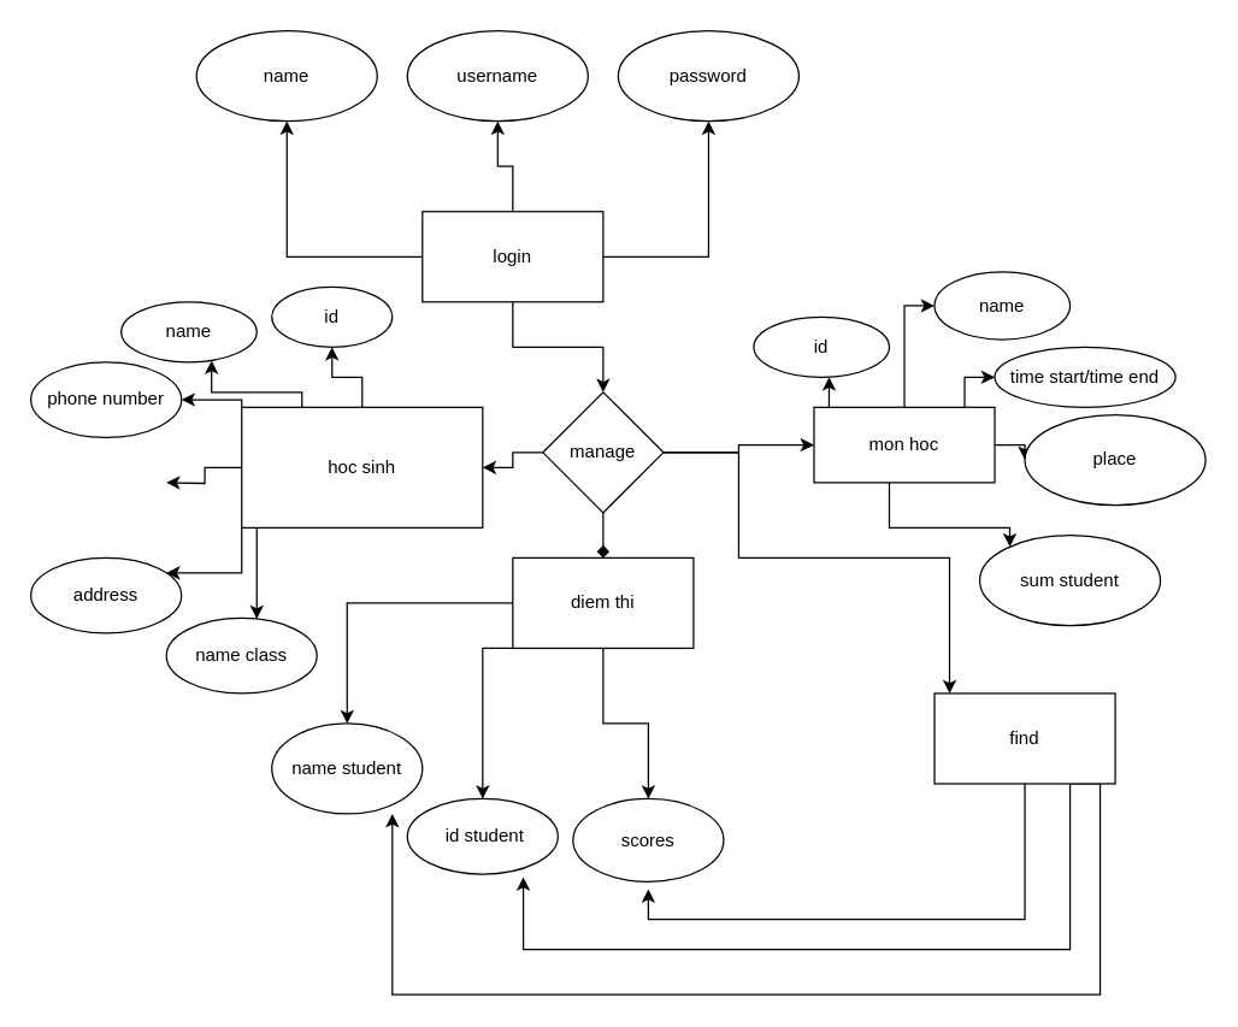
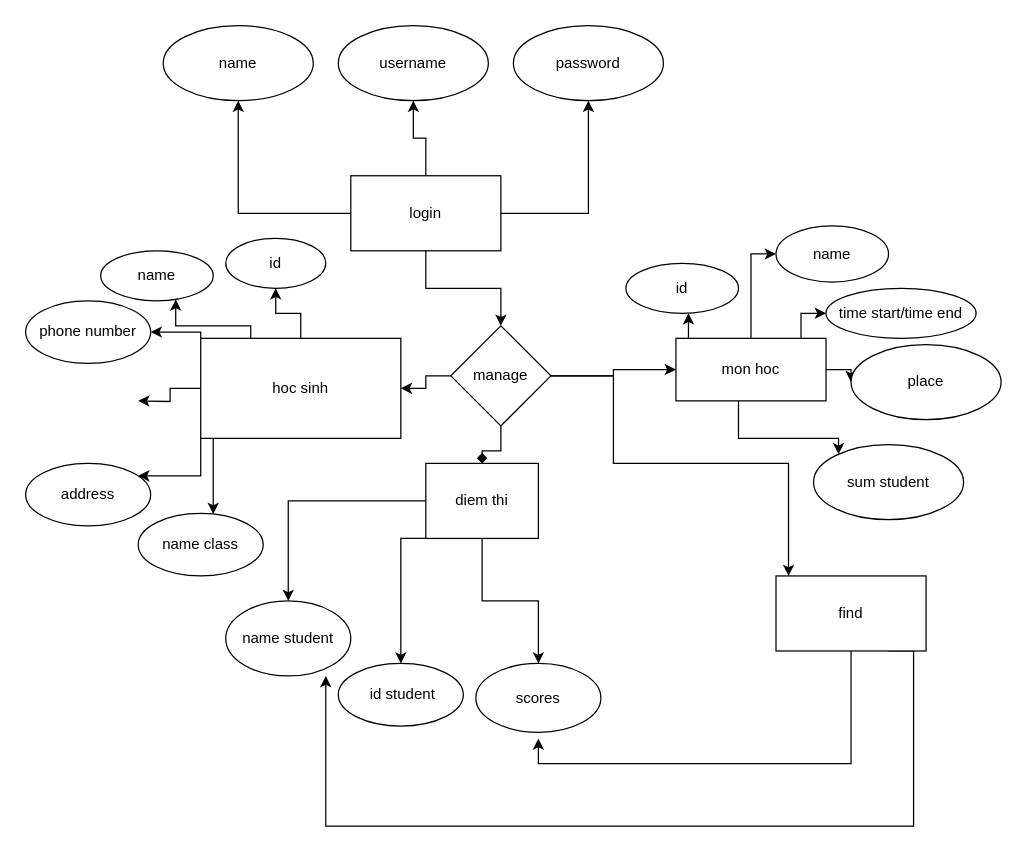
  <mxCell id="0" />
  <mxCell id="1" parent="0" />
  <mxCell id="2" value="" style="edgeStyle=orthogonalEdgeStyle;rounded=0;orthogonalLoop=1;jettySize=auto;html=1;" edge="1" parent="1" source="6" target="7"><mxGeometry relative="1" as="geometry" /></mxCell>
  <mxCell id="3" value="" style="edgeStyle=orthogonalEdgeStyle;rounded=0;orthogonalLoop=1;jettySize=auto;html=1;" edge="1" parent="1" source="6" target="8"><mxGeometry relative="1" as="geometry" /></mxCell>
  <mxCell id="4" value="" style="edgeStyle=orthogonalEdgeStyle;rounded=0;orthogonalLoop=1;jettySize=auto;html=1;" edge="1" parent="1" source="6" target="9"><mxGeometry relative="1" as="geometry" /></mxCell>
  <mxCell id="5" value="" style="edgeStyle=orthogonalEdgeStyle;rounded=0;orthogonalLoop=1;jettySize=auto;html=1;" edge="1" parent="1" source="6" target="14"><mxGeometry relative="1" as="geometry" /></mxCell>
  <mxCell id="6" value="login" style="rounded=0;whiteSpace=wrap;html=1;" vertex="1" parent="1"><mxGeometry x="280" y="140" width="120" height="60" as="geometry" /></mxCell>
  <mxCell id="7" value="name" style="ellipse;whiteSpace=wrap;html=1;rounded=0;" vertex="1" parent="1"><mxGeometry x="130" y="20" width="120" height="60" as="geometry" /></mxCell>
  <mxCell id="8" value="username" style="ellipse;whiteSpace=wrap;html=1;rounded=0;" vertex="1" parent="1"><mxGeometry x="270" y="20" width="120" height="60" as="geometry" /></mxCell>
  <mxCell id="9" value="password" style="ellipse;whiteSpace=wrap;html=1;rounded=0;" vertex="1" parent="1"><mxGeometry x="410" y="20" width="120" height="60" as="geometry" /></mxCell>
  <mxCell id="10" value="" style="edgeStyle=orthogonalEdgeStyle;rounded=0;orthogonalLoop=1;jettySize=auto;html=1;" edge="1" parent="1" source="14" target="21"><mxGeometry relative="1" as="geometry" /></mxCell>
  <mxCell id="11" value="" style="edgeStyle=orthogonalEdgeStyle;rounded=0;orthogonalLoop=1;jettySize=auto;html=1;" edge="1" parent="1" source="14" target="27"><mxGeometry relative="1" as="geometry" /></mxCell>
  <mxCell id="12" value="" style="edgeStyle=orthogonalEdgeStyle;rounded=0;orthogonalLoop=1;jettySize=auto;html=1;endArrow=diamond;" edge="1" parent="1" source="14" target="31"><mxGeometry relative="1" as="geometry" /></mxCell>
  <mxCell id="13" value="" style="edgeStyle=orthogonalEdgeStyle;rounded=0;orthogonalLoop=1;jettySize=auto;html=1;" edge="1" parent="1" source="14" target="48"><mxGeometry relative="1" as="geometry"><Array as="points"><mxPoint x="490" y="300" /><mxPoint x="490" y="370" /><mxPoint x="630" y="370" /></Array></mxGeometry></mxCell>
  <mxCell id="14" value="manage" style="rhombus;whiteSpace=wrap;html=1;rounded=0;" vertex="1" parent="1"><mxGeometry x="360" y="260" width="80" height="80" as="geometry" /></mxCell>
  <mxCell id="15" value="" style="edgeStyle=orthogonalEdgeStyle;rounded=0;orthogonalLoop=1;jettySize=auto;html=1;" edge="1" parent="1" source="21" target="32"><mxGeometry relative="1" as="geometry" /></mxCell>
  <mxCell id="16" value="" style="edgeStyle=orthogonalEdgeStyle;rounded=0;orthogonalLoop=1;jettySize=auto;html=1;" edge="1" parent="1" target="33"><mxGeometry relative="1" as="geometry"><mxPoint x="210" y="280" as="sourcePoint" /><Array as="points"><mxPoint x="200" y="280" /><mxPoint x="200" y="260" /><mxPoint x="140" y="260" /></Array></mxGeometry></mxCell>
  <mxCell id="17" value="" style="edgeStyle=orthogonalEdgeStyle;rounded=0;orthogonalLoop=1;jettySize=auto;html=1;" edge="1" parent="1" source="21" target="34"><mxGeometry relative="1" as="geometry"><Array as="points"><mxPoint x="160" y="265" /></Array></mxGeometry></mxCell>
  <mxCell id="18" value="" style="edgeStyle=orthogonalEdgeStyle;rounded=0;orthogonalLoop=1;jettySize=auto;html=1;" edge="1" parent="1" source="21"><mxGeometry relative="1" as="geometry"><mxPoint x="110" y="320" as="targetPoint" /></mxGeometry></mxCell>
  <mxCell id="19" value="" style="edgeStyle=orthogonalEdgeStyle;rounded=0;orthogonalLoop=1;jettySize=auto;html=1;" edge="1" parent="1" source="21" target="35"><mxGeometry relative="1" as="geometry"><Array as="points"><mxPoint x="160" y="380" /></Array></mxGeometry></mxCell>
  <mxCell id="20" value="" style="edgeStyle=orthogonalEdgeStyle;rounded=0;orthogonalLoop=1;jettySize=auto;html=1;" edge="1" parent="1" source="21" target="36"><mxGeometry relative="1" as="geometry"><Array as="points"><mxPoint x="170" y="370" /><mxPoint x="170" y="370" /></Array></mxGeometry></mxCell>
  <mxCell id="21" value="hoc sinh" style="whiteSpace=wrap;html=1;rounded=0;" vertex="1" parent="1"><mxGeometry x="160" y="270" width="160" height="80" as="geometry" /></mxCell>
  <mxCell id="22" value="" style="edgeStyle=orthogonalEdgeStyle;rounded=0;orthogonalLoop=1;jettySize=auto;html=1;" edge="1" parent="1" source="27" target="37"><mxGeometry relative="1" as="geometry"><Array as="points"><mxPoint x="550" y="260" /><mxPoint x="550" y="260" /></Array></mxGeometry></mxCell>
  <mxCell id="23" value="" style="edgeStyle=orthogonalEdgeStyle;rounded=0;orthogonalLoop=1;jettySize=auto;html=1;" edge="1" parent="1" source="27" target="38"><mxGeometry relative="1" as="geometry"><mxPoint x="610" y="240" as="targetPoint" /><Array as="points"><mxPoint x="600" y="250" /><mxPoint x="600" y="250" /></Array></mxGeometry></mxCell>
  <mxCell id="24" value="" style="edgeStyle=orthogonalEdgeStyle;rounded=0;orthogonalLoop=1;jettySize=auto;html=1;" edge="1" parent="1" source="27" target="39"><mxGeometry relative="1" as="geometry"><Array as="points"><mxPoint x="640" y="250" /></Array></mxGeometry></mxCell>
  <mxCell id="25" value="" style="edgeStyle=orthogonalEdgeStyle;rounded=0;orthogonalLoop=1;jettySize=auto;html=1;" edge="1" parent="1" source="27" target="40"><mxGeometry relative="1" as="geometry" /></mxCell>
  <mxCell id="26" value="" style="edgeStyle=orthogonalEdgeStyle;rounded=0;orthogonalLoop=1;jettySize=auto;html=1;" edge="1" parent="1" source="27" target="41"><mxGeometry relative="1" as="geometry"><Array as="points"><mxPoint x="590" y="350" /><mxPoint x="670" y="350" /></Array></mxGeometry></mxCell>
  <mxCell id="27" value="mon hoc" style="whiteSpace=wrap;html=1;rounded=0;" vertex="1" parent="1"><mxGeometry x="540" y="270" width="120" height="50" as="geometry" /></mxCell>
  <mxCell id="28" value="" style="edgeStyle=orthogonalEdgeStyle;rounded=0;orthogonalLoop=1;jettySize=auto;html=1;" edge="1" parent="1" source="31" target="42"><mxGeometry relative="1" as="geometry" /></mxCell>
  <mxCell id="29" value="" style="edgeStyle=orthogonalEdgeStyle;rounded=0;orthogonalLoop=1;jettySize=auto;html=1;" edge="1" parent="1" source="31" target="43"><mxGeometry relative="1" as="geometry"><Array as="points"><mxPoint x="320" y="430" /></Array></mxGeometry></mxCell>
  <mxCell id="30" value="" style="edgeStyle=orthogonalEdgeStyle;rounded=0;orthogonalLoop=1;jettySize=auto;html=1;" edge="1" parent="1" source="31" target="44"><mxGeometry relative="1" as="geometry" /></mxCell>
- <mxCell id="31" value="diem thi" style="whiteSpace=wrap;html=1;rounded=0;" vertex="1" parent="1"><mxGeometry x="340" y="370" width="120" height="60" as="geometry" /></mxCell>
+ <mxCell id="31" value="diem thi" style="whiteSpace=wrap;html=1;rounded=0;" vertex="1" parent="1"><mxGeometry x="340" y="370" width="90" height="60" as="geometry" /></mxCell>
  <mxCell id="32" value="id" style="ellipse;whiteSpace=wrap;html=1;rounded=0;" vertex="1" parent="1"><mxGeometry x="180" y="190" width="80" height="40" as="geometry" /></mxCell>
  <mxCell id="33" value="name" style="ellipse;whiteSpace=wrap;html=1;rounded=0;" vertex="1" parent="1"><mxGeometry x="80" y="200" width="90" height="40" as="geometry" /></mxCell>
  <mxCell id="34" value="phone number" style="ellipse;whiteSpace=wrap;html=1;rounded=0;" vertex="1" parent="1"><mxGeometry x="20" y="240" width="100" height="50" as="geometry" /></mxCell>
  <mxCell id="35" value="address" style="ellipse;whiteSpace=wrap;html=1;rounded=0;" vertex="1" parent="1"><mxGeometry x="20" y="370" width="100" height="50" as="geometry" /></mxCell>
  <mxCell id="36" value="name class" style="ellipse;whiteSpace=wrap;html=1;rounded=0;" vertex="1" parent="1"><mxGeometry x="110" y="410" width="100" height="50" as="geometry" /></mxCell>
  <mxCell id="37" value="id" style="ellipse;whiteSpace=wrap;html=1;rounded=0;" vertex="1" parent="1"><mxGeometry x="500" y="210" width="90" height="40" as="geometry" /></mxCell>
  <mxCell id="38" value="name" style="ellipse;whiteSpace=wrap;html=1;" vertex="1" parent="1"><mxGeometry x="620" y="180" width="90" height="45" as="geometry" /></mxCell>
  <mxCell id="39" value="time start/time end" style="ellipse;whiteSpace=wrap;html=1;rounded=0;" vertex="1" parent="1"><mxGeometry x="660" y="230" width="120" height="40" as="geometry" /></mxCell>
  <mxCell id="40" value="place" style="ellipse;whiteSpace=wrap;html=1;rounded=0;" vertex="1" parent="1"><mxGeometry x="680" y="275" width="120" height="60" as="geometry" /></mxCell>
  <mxCell id="41" value="sum student" style="ellipse;whiteSpace=wrap;html=1;rounded=0;" vertex="1" parent="1"><mxGeometry x="650" y="355" width="120" height="60" as="geometry" /></mxCell>
  <mxCell id="42" value="name student" style="ellipse;whiteSpace=wrap;html=1;rounded=0;" vertex="1" parent="1"><mxGeometry x="180" y="480" width="100" height="60" as="geometry" /></mxCell>
  <mxCell id="43" value="&amp;nbsp;id student" style="ellipse;whiteSpace=wrap;html=1;rounded=0;" vertex="1" parent="1"><mxGeometry x="270" y="530" width="100" height="50" as="geometry" /></mxCell>
  <mxCell id="44" value="scores" style="ellipse;whiteSpace=wrap;html=1;rounded=0;" vertex="1" parent="1"><mxGeometry x="380" y="530" width="100" height="55" as="geometry" /></mxCell>
  <mxCell id="45" style="edgeStyle=orthogonalEdgeStyle;rounded=0;orthogonalLoop=1;jettySize=auto;html=1;exitX=0.75;exitY=1;exitDx=0;exitDy=0;entryX=0.8;entryY=1;entryDx=0;entryDy=0;entryPerimeter=0;" edge="1" parent="1" source="48" target="42"><mxGeometry relative="1" as="geometry"><Array as="points"><mxPoint x="730" y="520" /><mxPoint x="730" y="660" /><mxPoint x="260" y="660" /></Array></mxGeometry></mxCell>
- <mxCell id="46" style="edgeStyle=orthogonalEdgeStyle;rounded=0;orthogonalLoop=1;jettySize=auto;html=1;exitX=0.75;exitY=1;exitDx=0;exitDy=0;entryX=0.77;entryY=1.04;entryDx=0;entryDy=0;entryPerimeter=0;" edge="1" parent="1" source="48" target="43"><mxGeometry relative="1" as="geometry"><Array as="points"><mxPoint x="710" y="630" /><mxPoint x="347" y="630" /></Array></mxGeometry></mxCell>
  <mxCell id="47" style="edgeStyle=orthogonalEdgeStyle;rounded=0;orthogonalLoop=1;jettySize=auto;html=1;exitX=0.5;exitY=1;exitDx=0;exitDy=0;" edge="1" parent="1" source="48"><mxGeometry relative="1" as="geometry"><mxPoint x="430" y="590" as="targetPoint" /><Array as="points"><mxPoint x="680" y="610" /><mxPoint x="430" y="610" /></Array></mxGeometry></mxCell>
  <mxCell id="48" value="find" style="whiteSpace=wrap;html=1;rounded=0;" vertex="1" parent="1"><mxGeometry x="620" y="460" width="120" height="60" as="geometry" /></mxCell>
